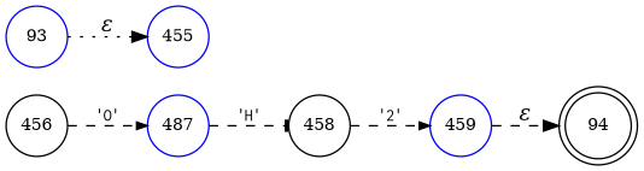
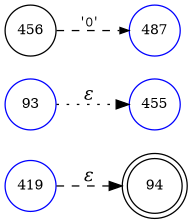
  digraph {
    rankdir=LR
    node [color=blue fixedsize=true fontsize=11 shape=circle peripheries=1]
    edge [arrowhead=normal arrowsize=.7 fontname=Courier fontsize=11 style=dashed]
    n1 [color=black label=94 shape=doublecircle width=.6 peripheries=""]
    n2 [label=455 width=.55]
    n3 [color=black label=456 width=.55]
    n4 [label=487 width=.55]
-   n5 [color=black label=458 width=.55]
-   n6 [label=459 width=.55]
+   n6 [label=419 width=.55]
    n7 [label=93 width=.55]
    n3 -> n4 [label="'O'"]
-   n4 -> n5 [arrowhead=tee label="'H'"]
-   n5 -> n6 [label="'2'"]
    n6 -> n1 [fontname="Times-Italic" label="&epsilon;" arrowsize="" fontsize=""]
    n7 -> n2 [fontname="Times-Italic" label="&epsilon;" style=dotted arrowsize="" fontsize=""]
  }
